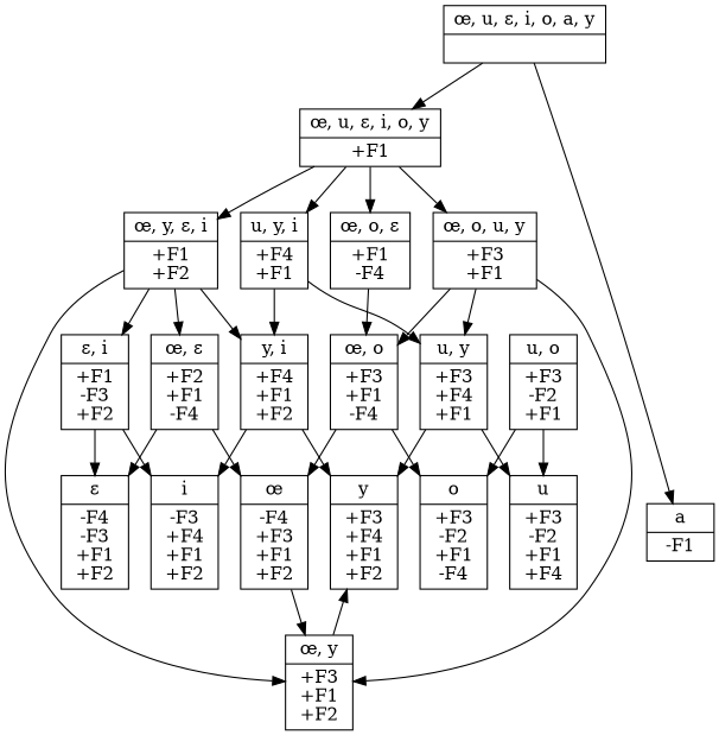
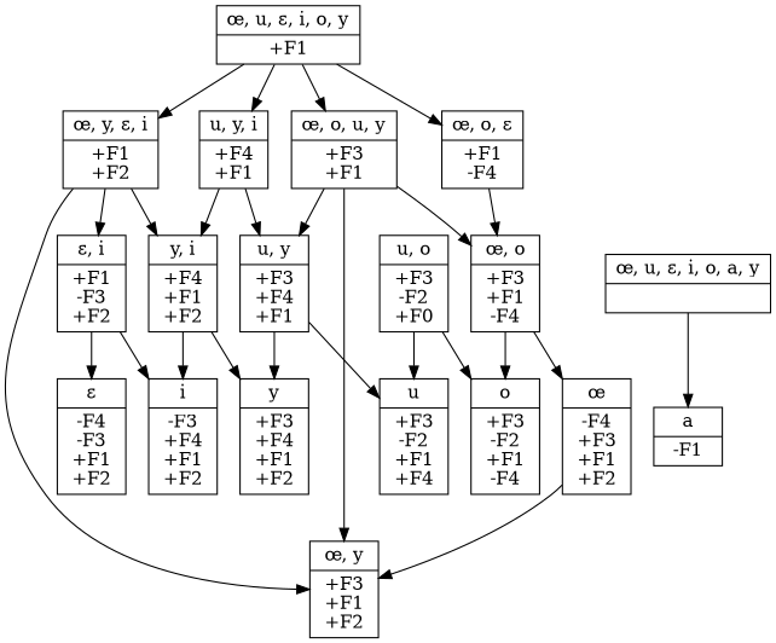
  digraph {
    node [shape=record]
    n1 [label="{<segs> i |<feats> -F3\n+F4\n+F1\n+F2 }"]
    n2 [label="{<segs> y |<feats> +F3\n+F4\n+F1\n+F2 }"]
    n3 [label="{<segs> u |<feats> +F3\n-F2\n+F1\n+F4 }"]
    n4 [label="{<segs> ɛ |<feats> -F4\n-F3\n+F1\n+F2 }"]
    n5 [label="{<segs> œ |<feats> -F4\n+F3\n+F1\n+F2 }"]
    n6 [label="{<segs> o |<feats> +F3\n-F2\n+F1\n-F4 }"]
    n7 [label="{<segs> a |<feats> -F1 }"]
    n8 [label="{<segs> œ, y |<feats> +F3\n+F1\n+F2 }"]
    n9 [label="{<segs> œ, u, ɛ, i, o, a, y |<feats>  }"]
    n10 [label="{<segs> œ, u, ɛ, i, o, y |<feats> +F1 }"]
    n11 [label="{<segs> œ, y, ɛ, i |<feats> +F1\n+F2 }"]
    n12 [label="{<segs> œ, o, u, y |<feats> +F3\n+F1 }"]
    n13 [label="{<segs> u, y, i |<feats> +F4\n+F1 }"]
    n14 [label="{<segs> œ, o, ɛ |<feats> +F1\n-F4 }"]
    n15 [label="{<segs> y, i |<feats> +F4\n+F1\n+F2 }"]
    n16 [label="{<segs> ɛ, i |<feats> +F1\n-F3\n+F2 }"]
-   n17 [label="{<segs> œ, ɛ |<feats> +F2\n+F1\n-F4 }"]
    n18 [label="{<segs> u, y |<feats> +F3\n+F4\n+F1 }"]
    n19 [label="{<segs> œ, o |<feats> +F3\n+F1\n-F4 }"]
-   n20 [label="{<segs> u, o |<feats> +F3\n-F2\n+F1 }"]
+   n20 [label="{<segs> u, o |<feats> +F3\n-F2\n+F0 }"]
    subgraph sub_1 {
      rank=same
      n1
      n2
      n3
      n4
      n5
      n6
      n7
    }
    n5 -> n8
-   n8 -> n2
    n9 -> n7
-   n9 -> n10
    n10 -> n11
    n10 -> n12
    n10 -> n13
    n10 -> n14
    n11 -> n8
    n11 -> n15
    n11 -> n16
-   n11 -> n17
    n12 -> n8
    n12 -> n18
    n12 -> n19
    n13 -> n15
    n13 -> n18
    n14 -> n19
    n15 -> n1
    n15 -> n2
    n16 -> n1
    n16 -> n4
-   n17 -> n4
-   n17 -> n5
    n18 -> n2
    n18 -> n3
    n19 -> n5
    n19 -> n6
    n20 -> n3
    n20 -> n6
  }
